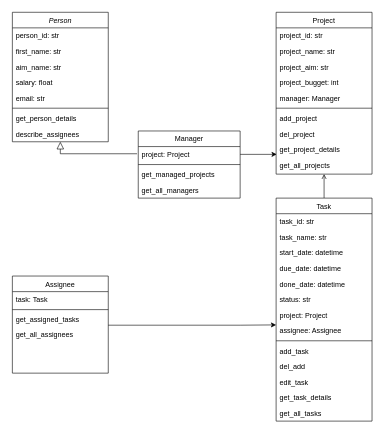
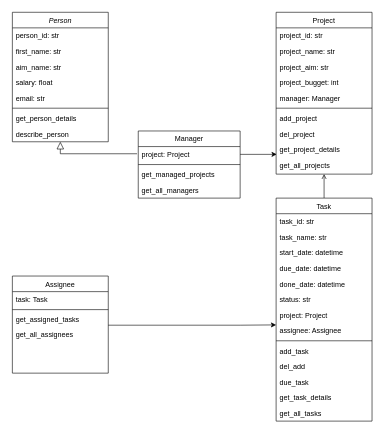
  <mxCell id="0" />
  <mxCell id="1" parent="0" />
  <mxCell id="2" value="Person" style="swimlane;fontStyle=2;align=center;verticalAlign=top;childLayout=stackLayout;horizontal=1;startSize=26;horizontalStack=0;resizeParent=1;resizeLast=0;collapsible=1;marginBottom=0;rounded=0;shadow=0;strokeWidth=1;" parent="1" vertex="1"><mxGeometry x="20" y="20" width="160" height="216" as="geometry"><mxRectangle x="230" y="140" width="160" height="26" as="alternateBounds" /></mxGeometry></mxCell>
  <mxCell id="3" value="person_id: str" style="text;align=left;verticalAlign=top;spacingLeft=4;spacingRight=4;overflow=hidden;rotatable=0;points=[[0,0.5],[1,0.5]];portConstraint=eastwest;" parent="2" vertex="1"><mxGeometry y="26" width="160" height="26" as="geometry" /></mxCell>
  <mxCell id="4" value="first_name: str" style="text;align=left;verticalAlign=top;spacingLeft=4;spacingRight=4;overflow=hidden;rotatable=0;points=[[0,0.5],[1,0.5]];portConstraint=eastwest;rounded=0;shadow=0;html=0;" parent="2" vertex="1"><mxGeometry y="52" width="160" height="26" as="geometry" /></mxCell>
  <mxCell id="5" value="aim_name: str" style="text;align=left;verticalAlign=top;spacingLeft=4;spacingRight=4;overflow=hidden;rotatable=0;points=[[0,0.5],[1,0.5]];portConstraint=eastwest;rounded=0;shadow=0;html=0;" parent="2" vertex="1"><mxGeometry y="78" width="160" height="26" as="geometry" /></mxCell>
  <mxCell id="6" value="salary: float" style="text;align=left;verticalAlign=top;spacingLeft=4;spacingRight=4;overflow=hidden;rotatable=0;points=[[0,0.5],[1,0.5]];portConstraint=eastwest;rounded=0;shadow=0;html=0;" vertex="1" parent="2"><mxGeometry y="104" width="160" height="26" as="geometry" /></mxCell>
  <mxCell id="7" value="email: str" style="text;align=left;verticalAlign=top;spacingLeft=4;spacingRight=4;overflow=hidden;rotatable=0;points=[[0,0.5],[1,0.5]];portConstraint=eastwest;rounded=0;shadow=0;html=0;" parent="2" vertex="1"><mxGeometry y="130" width="160" height="26" as="geometry" /></mxCell>
  <mxCell id="8" value="" style="line;html=1;strokeWidth=1;align=left;verticalAlign=middle;spacingTop=-1;spacingLeft=3;spacingRight=3;rotatable=0;labelPosition=right;points=[];portConstraint=eastwest;" parent="2" vertex="1"><mxGeometry y="156" width="160" height="8" as="geometry" /></mxCell>
  <mxCell id="9" value="get_person_details" style="text;align=left;verticalAlign=top;spacingLeft=4;spacingRight=4;overflow=hidden;rotatable=0;points=[[0,0.5],[1,0.5]];portConstraint=eastwest;" parent="2" vertex="1"><mxGeometry y="164" width="160" height="26" as="geometry" /></mxCell>
- <mxCell id="10" value="describe_assignees" style="text;align=left;verticalAlign=top;spacingLeft=4;spacingRight=4;overflow=hidden;rotatable=0;points=[[0,0.5],[1,0.5]];portConstraint=eastwest;" parent="2" vertex="1"><mxGeometry y="190" width="160" height="26" as="geometry" /></mxCell>
+ <mxCell id="10" value="describe_person" style="text;align=left;verticalAlign=top;spacingLeft=4;spacingRight=4;overflow=hidden;rotatable=0;points=[[0,0.5],[1,0.5]];portConstraint=eastwest;" parent="2" vertex="1"><mxGeometry y="190" width="160" height="26" as="geometry" /></mxCell>
  <mxCell id="11" style="edgeStyle=orthogonalEdgeStyle;rounded=0;orthogonalLoop=1;jettySize=auto;html=1;entryX=0;entryY=0.154;entryDx=0;entryDy=0;entryPerimeter=0;exitX=1;exitY=-0.077;exitDx=0;exitDy=0;exitPerimeter=0;" parent="1" source="16" edge="1"><mxGeometry relative="1" as="geometry"><mxPoint x="460" y="541.504" as="targetPoint" /><mxPoint x="180" y="540.5" as="sourcePoint" /><Array as="points"><mxPoint x="400" y="542" /><mxPoint x="400" y="542" /></Array></mxGeometry></mxCell>
  <mxCell id="12" value="Assignee" style="swimlane;fontStyle=0;align=center;verticalAlign=top;childLayout=stackLayout;horizontal=1;startSize=26;horizontalStack=0;resizeParent=1;resizeLast=0;collapsible=1;marginBottom=0;rounded=0;shadow=0;strokeWidth=1;" parent="1" vertex="1"><mxGeometry x="20" y="460" width="160" height="162" as="geometry"><mxRectangle x="130" y="380" width="160" height="26" as="alternateBounds" /></mxGeometry></mxCell>
  <mxCell id="13" value="task: Task" style="text;align=left;verticalAlign=top;spacingLeft=4;spacingRight=4;overflow=hidden;rotatable=0;points=[[0,0.5],[1,0.5]];portConstraint=eastwest;" parent="12" vertex="1"><mxGeometry y="26" width="160" height="26" as="geometry" /></mxCell>
  <mxCell id="14" value="" style="line;html=1;strokeWidth=1;align=left;verticalAlign=middle;spacingTop=-1;spacingLeft=3;spacingRight=3;rotatable=0;labelPosition=right;points=[];portConstraint=eastwest;" parent="12" vertex="1"><mxGeometry y="52" width="160" height="8" as="geometry" /></mxCell>
  <mxCell id="15" value="get_assigned_tasks" style="text;align=left;verticalAlign=top;spacingLeft=4;spacingRight=4;overflow=hidden;rotatable=0;points=[[0,0.5],[1,0.5]];portConstraint=eastwest;fontStyle=0" parent="12" vertex="1"><mxGeometry y="60" width="160" height="24" as="geometry" /></mxCell>
  <mxCell id="16" value="get_all_assignees" style="text;align=left;verticalAlign=top;spacingLeft=4;spacingRight=4;overflow=hidden;rotatable=0;points=[[0,0.5],[1,0.5]];portConstraint=eastwest;" parent="12" vertex="1"><mxGeometry y="84" width="160" height="26" as="geometry" /></mxCell>
  <mxCell id="17" value="Manager" style="swimlane;fontStyle=0;align=center;verticalAlign=top;childLayout=stackLayout;horizontal=1;startSize=26;horizontalStack=0;resizeParent=1;resizeLast=0;collapsible=1;marginBottom=0;rounded=0;shadow=0;strokeWidth=1;" parent="1" vertex="1"><mxGeometry x="230" y="218" width="170" height="112" as="geometry"><mxRectangle x="340" y="380" width="170" height="26" as="alternateBounds" /></mxGeometry></mxCell>
  <mxCell id="18" value="project: Project" style="text;align=left;verticalAlign=top;spacingLeft=4;spacingRight=4;overflow=hidden;rotatable=0;points=[[0,0.5],[1,0.5]];portConstraint=eastwest;" parent="17" vertex="1"><mxGeometry y="26" width="170" height="26" as="geometry" /></mxCell>
  <mxCell id="19" value="" style="line;html=1;strokeWidth=1;align=left;verticalAlign=middle;spacingTop=-1;spacingLeft=3;spacingRight=3;rotatable=0;labelPosition=right;points=[];portConstraint=eastwest;" parent="17" vertex="1"><mxGeometry y="52" width="170" height="8" as="geometry" /></mxCell>
  <mxCell id="20" value="get_managed_projects" style="text;align=left;verticalAlign=top;spacingLeft=4;spacingRight=4;overflow=hidden;rotatable=0;points=[[0,0.5],[1,0.5]];portConstraint=eastwest;" parent="17" vertex="1"><mxGeometry y="60" width="170" height="26" as="geometry" /></mxCell>
  <mxCell id="21" value="get_all_managers" style="text;align=left;verticalAlign=top;spacingLeft=4;spacingRight=4;overflow=hidden;rotatable=0;points=[[0,0.5],[1,0.5]];portConstraint=eastwest;" parent="17" vertex="1"><mxGeometry y="86" width="170" height="26" as="geometry" /></mxCell>
  <mxCell id="22" value="" style="endArrow=block;endSize=10;endFill=0;shadow=0;strokeWidth=1;rounded=0;curved=0;edgeStyle=elbowEdgeStyle;elbow=vertical;" parent="1" target="2" edge="1"><mxGeometry width="160" relative="1" as="geometry"><mxPoint x="228" y="256" as="sourcePoint" /><mxPoint x="250" y="-19" as="targetPoint" /><Array as="points"><mxPoint x="100" y="256" /></Array></mxGeometry></mxCell>
  <mxCell id="23" style="edgeStyle=orthogonalEdgeStyle;rounded=0;orthogonalLoop=1;jettySize=auto;html=1;entryX=0.5;entryY=1;entryDx=0;entryDy=0;endArrow=open;" parent="1" source="24" target="39" edge="1"><mxGeometry relative="1" as="geometry" /></mxCell>
  <mxCell id="24" value="Task" style="swimlane;fontStyle=0;align=center;verticalAlign=top;childLayout=stackLayout;horizontal=1;startSize=26;horizontalStack=0;resizeParent=1;resizeLast=0;collapsible=1;marginBottom=0;rounded=0;shadow=0;strokeWidth=1;" parent="1" vertex="1"><mxGeometry x="460" y="330" width="160" height="372" as="geometry"><mxRectangle x="550" y="140" width="160" height="26" as="alternateBounds" /></mxGeometry></mxCell>
  <mxCell id="25" value="task_id: str" style="text;align=left;verticalAlign=top;spacingLeft=4;spacingRight=4;overflow=hidden;rotatable=0;points=[[0,0.5],[1,0.5]];portConstraint=eastwest;" parent="24" vertex="1"><mxGeometry y="26" width="160" height="26" as="geometry" /></mxCell>
  <mxCell id="26" value="task_name: str" style="text;align=left;verticalAlign=top;spacingLeft=4;spacingRight=4;overflow=hidden;rotatable=0;points=[[0,0.5],[1,0.5]];portConstraint=eastwest;rounded=0;shadow=0;html=0;" parent="24" vertex="1"><mxGeometry y="52" width="160" height="26" as="geometry" /></mxCell>
  <mxCell id="27" value="start_date: datetime" style="text;align=left;verticalAlign=top;spacingLeft=4;spacingRight=4;overflow=hidden;rotatable=0;points=[[0,0.5],[1,0.5]];portConstraint=eastwest;rounded=0;shadow=0;html=0;" parent="24" vertex="1"><mxGeometry y="78" width="160" height="26" as="geometry" /></mxCell>
  <mxCell id="28" value="due_date: datetime" style="text;align=left;verticalAlign=top;spacingLeft=4;spacingRight=4;overflow=hidden;rotatable=0;points=[[0,0.5],[1,0.5]];portConstraint=eastwest;rounded=0;shadow=0;html=0;" parent="24" vertex="1"><mxGeometry y="104" width="160" height="26" as="geometry" /></mxCell>
  <mxCell id="29" value="done_date: datetime" style="text;align=left;verticalAlign=top;spacingLeft=4;spacingRight=4;overflow=hidden;rotatable=0;points=[[0,0.5],[1,0.5]];portConstraint=eastwest;rounded=0;shadow=0;html=0;" vertex="1" parent="24"><mxGeometry y="130" width="160" height="26" as="geometry" /></mxCell>
  <mxCell id="30" value="status: str" style="text;align=left;verticalAlign=top;spacingLeft=4;spacingRight=4;overflow=hidden;rotatable=0;points=[[0,0.5],[1,0.5]];portConstraint=eastwest;rounded=0;shadow=0;html=0;" vertex="1" parent="24"><mxGeometry y="156" width="160" height="26" as="geometry" /></mxCell>
  <mxCell id="31" value="project: Project" style="text;align=left;verticalAlign=top;spacingLeft=4;spacingRight=4;overflow=hidden;rotatable=0;points=[[0,0.5],[1,0.5]];portConstraint=eastwest;rounded=0;shadow=0;html=0;" parent="24" vertex="1"><mxGeometry y="182" width="160" height="26" as="geometry" /></mxCell>
  <mxCell id="32" value="assignee: Assignee" style="text;align=left;verticalAlign=top;spacingLeft=4;spacingRight=4;overflow=hidden;rotatable=0;points=[[0,0.5],[1,0.5]];portConstraint=eastwest;rounded=0;shadow=0;html=0;" parent="24" vertex="1"><mxGeometry y="208" width="160" height="26" as="geometry" /></mxCell>
  <mxCell id="33" value="" style="line;html=1;strokeWidth=1;align=left;verticalAlign=middle;spacingTop=-1;spacingLeft=3;spacingRight=3;rotatable=0;labelPosition=right;points=[];portConstraint=eastwest;" parent="24" vertex="1"><mxGeometry y="234" width="160" height="8" as="geometry" /></mxCell>
  <mxCell id="34" value="add_task" style="text;align=left;verticalAlign=top;spacingLeft=4;spacingRight=4;overflow=hidden;rotatable=0;points=[[0,0.5],[1,0.5]];portConstraint=eastwest;" parent="24" vertex="1"><mxGeometry y="242" width="160" height="26" as="geometry" /></mxCell>
  <mxCell id="35" value="del_add" style="text;align=left;verticalAlign=top;spacingLeft=4;spacingRight=4;overflow=hidden;rotatable=0;points=[[0,0.5],[1,0.5]];portConstraint=eastwest;" parent="24" vertex="1"><mxGeometry y="268" width="160" height="26" as="geometry" /></mxCell>
- <mxCell id="36" value="edit_task" style="text;align=left;verticalAlign=top;spacingLeft=4;spacingRight=4;overflow=hidden;rotatable=0;points=[[0,0.5],[1,0.5]];portConstraint=eastwest;" parent="24" vertex="1"><mxGeometry y="294" width="160" height="26" as="geometry" /></mxCell>
+ <mxCell id="36" value="due_task" style="text;align=left;verticalAlign=top;spacingLeft=4;spacingRight=4;overflow=hidden;rotatable=0;points=[[0,0.5],[1,0.5]];portConstraint=eastwest;" parent="24" vertex="1"><mxGeometry y="294" width="160" height="26" as="geometry" /></mxCell>
  <mxCell id="37" value="get_task_details" style="text;align=left;verticalAlign=top;spacingLeft=4;spacingRight=4;overflow=hidden;rotatable=0;points=[[0,0.5],[1,0.5]];portConstraint=eastwest;" parent="24" vertex="1"><mxGeometry y="320" width="160" height="26" as="geometry" /></mxCell>
  <mxCell id="38" value="get_all_tasks" style="text;align=left;verticalAlign=top;spacingLeft=4;spacingRight=4;overflow=hidden;rotatable=0;points=[[0,0.5],[1,0.5]];portConstraint=eastwest;" parent="24" vertex="1"><mxGeometry y="346" width="160" height="26" as="geometry" /></mxCell>
  <mxCell id="39" value="Project" style="swimlane;fontStyle=0;align=center;verticalAlign=top;childLayout=stackLayout;horizontal=1;startSize=26;horizontalStack=0;resizeParent=1;resizeLast=0;collapsible=1;marginBottom=0;rounded=0;shadow=0;strokeWidth=1;" parent="1" vertex="1"><mxGeometry x="460" y="20" width="160" height="270" as="geometry"><mxRectangle x="550" y="140" width="160" height="26" as="alternateBounds" /></mxGeometry></mxCell>
  <mxCell id="40" value="project_id: str" style="text;align=left;verticalAlign=top;spacingLeft=4;spacingRight=4;overflow=hidden;rotatable=0;points=[[0,0.5],[1,0.5]];portConstraint=eastwest;" parent="39" vertex="1"><mxGeometry y="26" width="160" height="26" as="geometry" /></mxCell>
  <mxCell id="41" value="project_name: str" style="text;align=left;verticalAlign=top;spacingLeft=4;spacingRight=4;overflow=hidden;rotatable=0;points=[[0,0.5],[1,0.5]];portConstraint=eastwest;rounded=0;shadow=0;html=0;" parent="39" vertex="1"><mxGeometry y="52" width="160" height="26" as="geometry" /></mxCell>
  <mxCell id="42" value="project_aim: str" style="text;align=left;verticalAlign=top;spacingLeft=4;spacingRight=4;overflow=hidden;rotatable=0;points=[[0,0.5],[1,0.5]];portConstraint=eastwest;rounded=0;shadow=0;html=0;" parent="39" vertex="1"><mxGeometry y="78" width="160" height="26" as="geometry" /></mxCell>
  <mxCell id="43" value="project_bugget: int" style="text;align=left;verticalAlign=top;spacingLeft=4;spacingRight=4;overflow=hidden;rotatable=0;points=[[0,0.5],[1,0.5]];portConstraint=eastwest;rounded=0;shadow=0;html=0;" parent="39" vertex="1"><mxGeometry y="104" width="160" height="26" as="geometry" /></mxCell>
  <mxCell id="44" value="manager: Manager" style="text;align=left;verticalAlign=top;spacingLeft=4;spacingRight=4;overflow=hidden;rotatable=0;points=[[0,0.5],[1,0.5]];portConstraint=eastwest;rounded=0;shadow=0;html=0;" parent="39" vertex="1"><mxGeometry y="130" width="160" height="26" as="geometry" /></mxCell>
  <mxCell id="45" value="" style="line;html=1;strokeWidth=1;align=left;verticalAlign=middle;spacingTop=-1;spacingLeft=3;spacingRight=3;rotatable=0;labelPosition=right;points=[];portConstraint=eastwest;" parent="39" vertex="1"><mxGeometry y="156" width="160" height="8" as="geometry" /></mxCell>
  <mxCell id="46" value="add_project" style="text;align=left;verticalAlign=top;spacingLeft=4;spacingRight=4;overflow=hidden;rotatable=0;points=[[0,0.5],[1,0.5]];portConstraint=eastwest;" parent="39" vertex="1"><mxGeometry y="164" width="160" height="26" as="geometry" /></mxCell>
  <mxCell id="47" value="del_project" style="text;align=left;verticalAlign=top;spacingLeft=4;spacingRight=4;overflow=hidden;rotatable=0;points=[[0,0.5],[1,0.5]];portConstraint=eastwest;" parent="39" vertex="1"><mxGeometry y="190" width="160" height="26" as="geometry" /></mxCell>
  <mxCell id="48" value="get_project_details" style="text;align=left;verticalAlign=top;spacingLeft=4;spacingRight=4;overflow=hidden;rotatable=0;points=[[0,0.5],[1,0.5]];portConstraint=eastwest;" parent="39" vertex="1"><mxGeometry y="216" width="160" height="26" as="geometry" /></mxCell>
  <mxCell id="49" value="get_all_projects" style="text;align=left;verticalAlign=top;spacingLeft=4;spacingRight=4;overflow=hidden;rotatable=0;points=[[0,0.5],[1,0.5]];portConstraint=eastwest;" parent="39" vertex="1"><mxGeometry y="242" width="160" height="26" as="geometry" /></mxCell>
  <mxCell id="50" value="" style="edgeStyle=orthogonalEdgeStyle;rounded=0;orthogonalLoop=1;jettySize=auto;html=1;entryDx=0;entryDy=0;entryPerimeter=0;entryX=0.006;entryY=0.808;" edge="1" parent="1" source="18" target="48"><mxGeometry relative="1" as="geometry"><mxPoint x="410" y="257" as="targetPoint" /></mxGeometry></mxCell>
